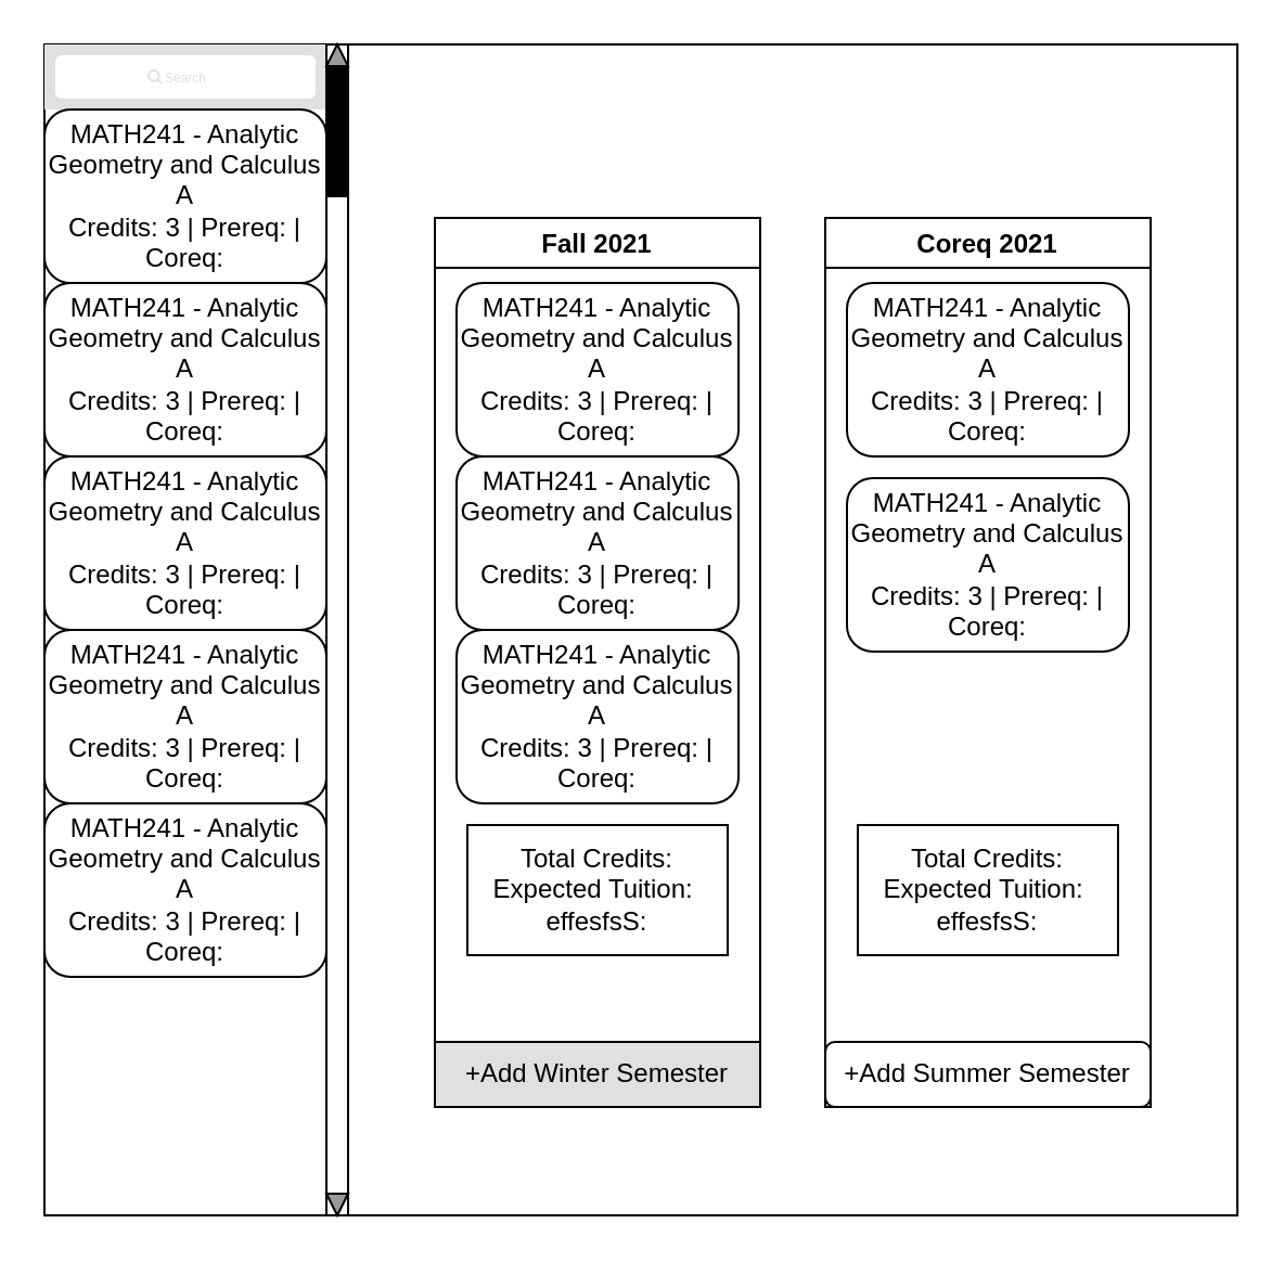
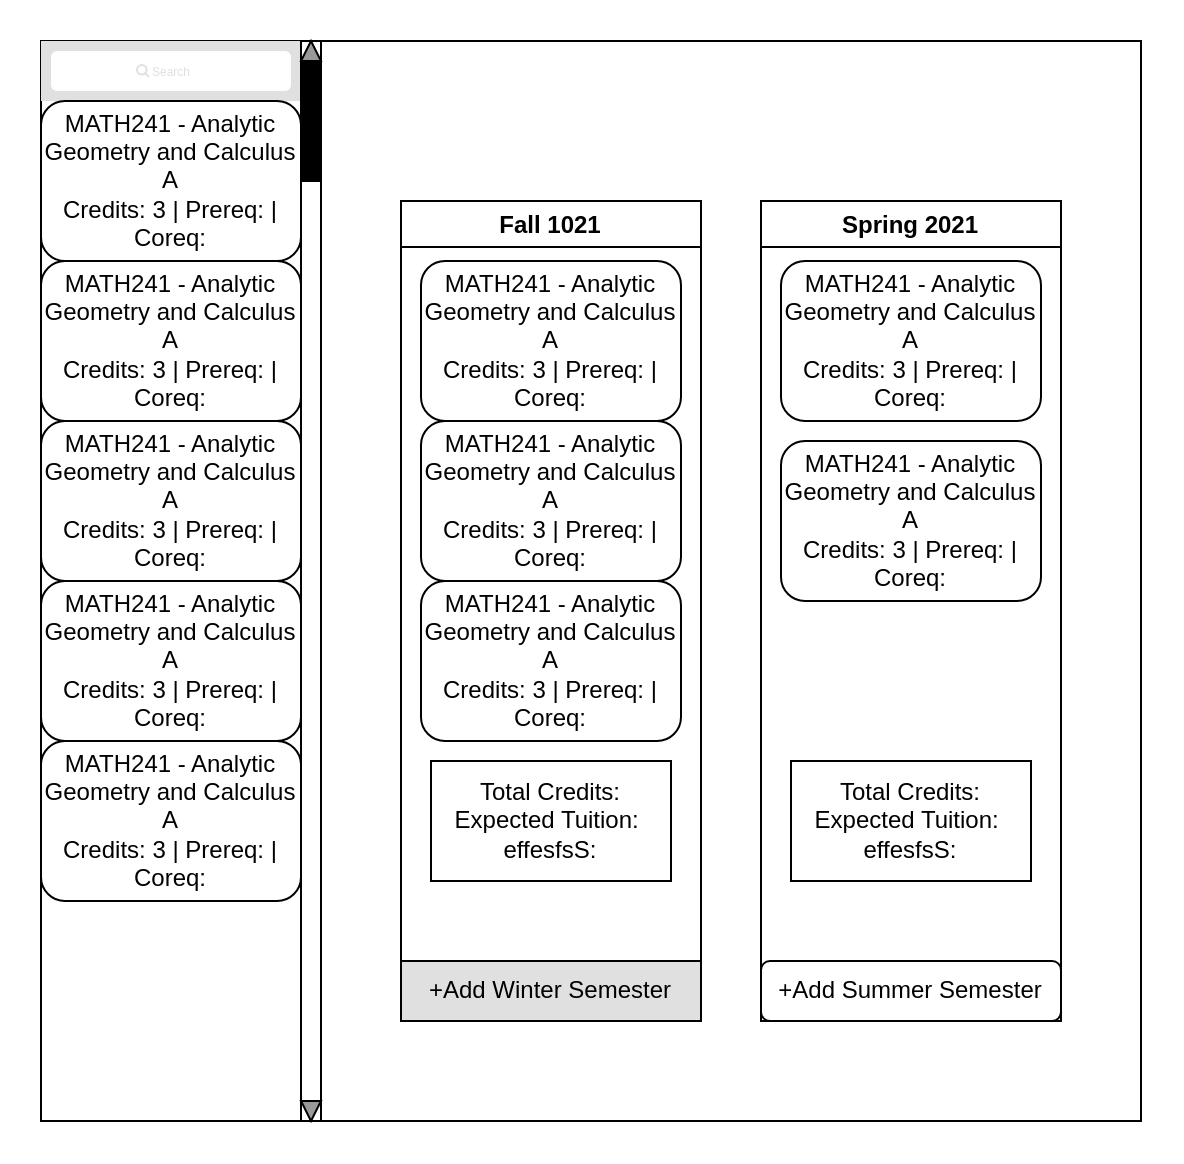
  <mxCell id="0" />
  <mxCell id="1" parent="0" />
  <mxCell id="2" value="" style="swimlane;horizontal=0;startSize=130;" parent="1" vertex="1"><mxGeometry x="20" y="20" width="550" height="540" as="geometry" /></mxCell>
  <mxCell id="3" value="" style="shape=rect;fillColor=#e0e0e0;strokeColor=none;" parent="2" vertex="1"><mxGeometry width="130" height="30" as="geometry" /></mxCell>
  <mxCell id="4" value="" style="html=1;strokeWidth=1;shadow=0;dashed=0;shape=mxgraph.ios7ui.marginRect;rx=3;ry=3;rectMargin=5;strokeColor=none;" parent="3" vertex="1"><mxGeometry width="130" height="30" as="geometry" /></mxCell>
  <mxCell id="5" value="Search" style="shape=mxgraph.ios7.icons.looking_glass;strokeColor=#e0e0e0;fillColor=none;fontColor=#e0e0e0;labelPosition=right;verticalLabelPosition=middle;align=left;verticalAlign=middle;fontSize=6;fontStyle=0;spacingTop=2;sketch=0;" parent="3" vertex="1"><mxGeometry x="0.5" y="0.5" width="6" height="6" relative="1" as="geometry"><mxPoint x="-17" y="-3" as="offset" /></mxGeometry></mxCell>
  <mxCell id="6" value="MATH241 - Analytic Geometry and Calculus A&lt;br&gt;Credits: 3 | Prereq: | Coreq:" style="rounded=1;whiteSpace=wrap;html=1;" parent="2" vertex="1"><mxGeometry y="30" width="130" height="80" as="geometry" /></mxCell>
  <mxCell id="7" value="MATH241 - Analytic Geometry and Calculus A&lt;br&gt;Credits: 3 | Prereq: | Coreq:" style="rounded=1;whiteSpace=wrap;html=1;" parent="2" vertex="1"><mxGeometry y="110" width="130" height="80" as="geometry" /></mxCell>
  <mxCell id="8" value="MATH241 - Analytic Geometry and Calculus A&lt;br&gt;Credits: 3 | Prereq: | Coreq:" style="rounded=1;whiteSpace=wrap;html=1;" parent="2" vertex="1"><mxGeometry y="190" width="130" height="80" as="geometry" /></mxCell>
  <mxCell id="9" value="MATH241 - Analytic Geometry and Calculus A&lt;br&gt;Credits: 3 | Prereq: | Coreq:" style="rounded=1;whiteSpace=wrap;html=1;" parent="2" vertex="1"><mxGeometry y="270" width="130" height="80" as="geometry" /></mxCell>
  <mxCell id="10" value="MATH241 - Analytic Geometry and Calculus A&lt;br&gt;Credits: 3 | Prereq: | Coreq:" style="rounded=1;whiteSpace=wrap;html=1;" parent="2" vertex="1"><mxGeometry y="350" width="130" height="80" as="geometry" /></mxCell>
- <mxCell id="11" value="Fall 2021" style="swimlane;" parent="2" vertex="1"><mxGeometry x="180" y="80" width="150" height="410" as="geometry" /></mxCell>
+ <mxCell id="11" value="Fall 1021" style="swimlane;" parent="2" vertex="1"><mxGeometry x="180" y="80" width="150" height="410" as="geometry" /></mxCell>
  <mxCell id="12" value="MATH241 - Analytic Geometry and Calculus A&lt;br&gt;Credits: 3 | Prereq: | Coreq:" style="rounded=1;whiteSpace=wrap;html=1;" parent="11" vertex="1"><mxGeometry x="10" y="30" width="130" height="80" as="geometry" /></mxCell>
  <mxCell id="13" value="MATH241 - Analytic Geometry and Calculus A&lt;br&gt;Credits: 3 | Prereq: | Coreq:" style="rounded=1;whiteSpace=wrap;html=1;" parent="11" vertex="1"><mxGeometry x="10" y="110" width="130" height="80" as="geometry" /></mxCell>
  <mxCell id="14" value="MATH241 - Analytic Geometry and Calculus A&lt;br&gt;Credits: 3 | Prereq: | Coreq:" style="rounded=1;whiteSpace=wrap;html=1;" parent="11" vertex="1"><mxGeometry x="10" y="190" width="130" height="80" as="geometry" /></mxCell>
  <mxCell id="15" value="Total Credits:&lt;br&gt;Expected Tuition:&amp;nbsp;&lt;br&gt;effesfsS:" style="rounded=0;whiteSpace=wrap;html=1;" parent="11" vertex="1"><mxGeometry x="15" y="280" width="120" height="60" as="geometry" /></mxCell>
  <mxCell id="16" value="+Add Winter Semester" style="rounded=0;whiteSpace=wrap;html=1;fillColor=#e0e0e0;" parent="11" vertex="1"><mxGeometry y="380" width="150" height="30" as="geometry" /></mxCell>
- <mxCell id="17" value="Coreq 2021" style="swimlane;" parent="2" vertex="1"><mxGeometry x="360" y="80" width="150" height="410" as="geometry" /></mxCell>
+ <mxCell id="17" value="Spring 2021" style="swimlane;" parent="2" vertex="1"><mxGeometry x="360" y="80" width="150" height="410" as="geometry" /></mxCell>
  <mxCell id="18" value="MATH241 - Analytic Geometry and Calculus A&lt;br&gt;Credits: 3 | Prereq: | Coreq:" style="rounded=1;whiteSpace=wrap;html=1;" parent="17" vertex="1"><mxGeometry x="10" y="30" width="130" height="80" as="geometry" /></mxCell>
  <mxCell id="19" value="MATH241 - Analytic Geometry and Calculus A&lt;br&gt;Credits: 3 | Prereq: | Coreq:" style="rounded=1;whiteSpace=wrap;html=1;" parent="17" vertex="1"><mxGeometry x="10" y="120" width="130" height="80" as="geometry" /></mxCell>
  <mxCell id="20" value="Total Credits:&lt;br&gt;Expected Tuition:&amp;nbsp;&lt;br&gt;effesfsS:" style="rounded=0;whiteSpace=wrap;html=1;" parent="17" vertex="1"><mxGeometry x="15" y="280" width="120" height="60" as="geometry" /></mxCell>
  <mxCell id="21" value="+Add Summer Semester" style="whiteSpace=wrap;html=1;rounded=1;" parent="17" vertex="1"><mxGeometry y="380" width="150" height="30" as="geometry" /></mxCell>
  <mxCell id="22" value="" style="rounded=0;whiteSpace=wrap;html=1;" parent="2" vertex="1"><mxGeometry x="130" width="10" height="540" as="geometry" /></mxCell>
  <mxCell id="23" value="" style="rounded=0;whiteSpace=wrap;html=1;fillColor=#000000;" parent="2" vertex="1"><mxGeometry x="130" y="10" width="10" height="60" as="geometry" /></mxCell>
  <mxCell id="24" value="" style="triangle;whiteSpace=wrap;html=1;fillColor=#999999;rotation=90;" parent="2" vertex="1"><mxGeometry x="130" y="530" width="10" height="10" as="geometry" /></mxCell>
  <mxCell id="25" value="" style="triangle;whiteSpace=wrap;html=1;fillColor=#999999;rotation=-90;" parent="1" vertex="1"><mxGeometry x="150" y="20" width="10" height="10" as="geometry" /></mxCell>
